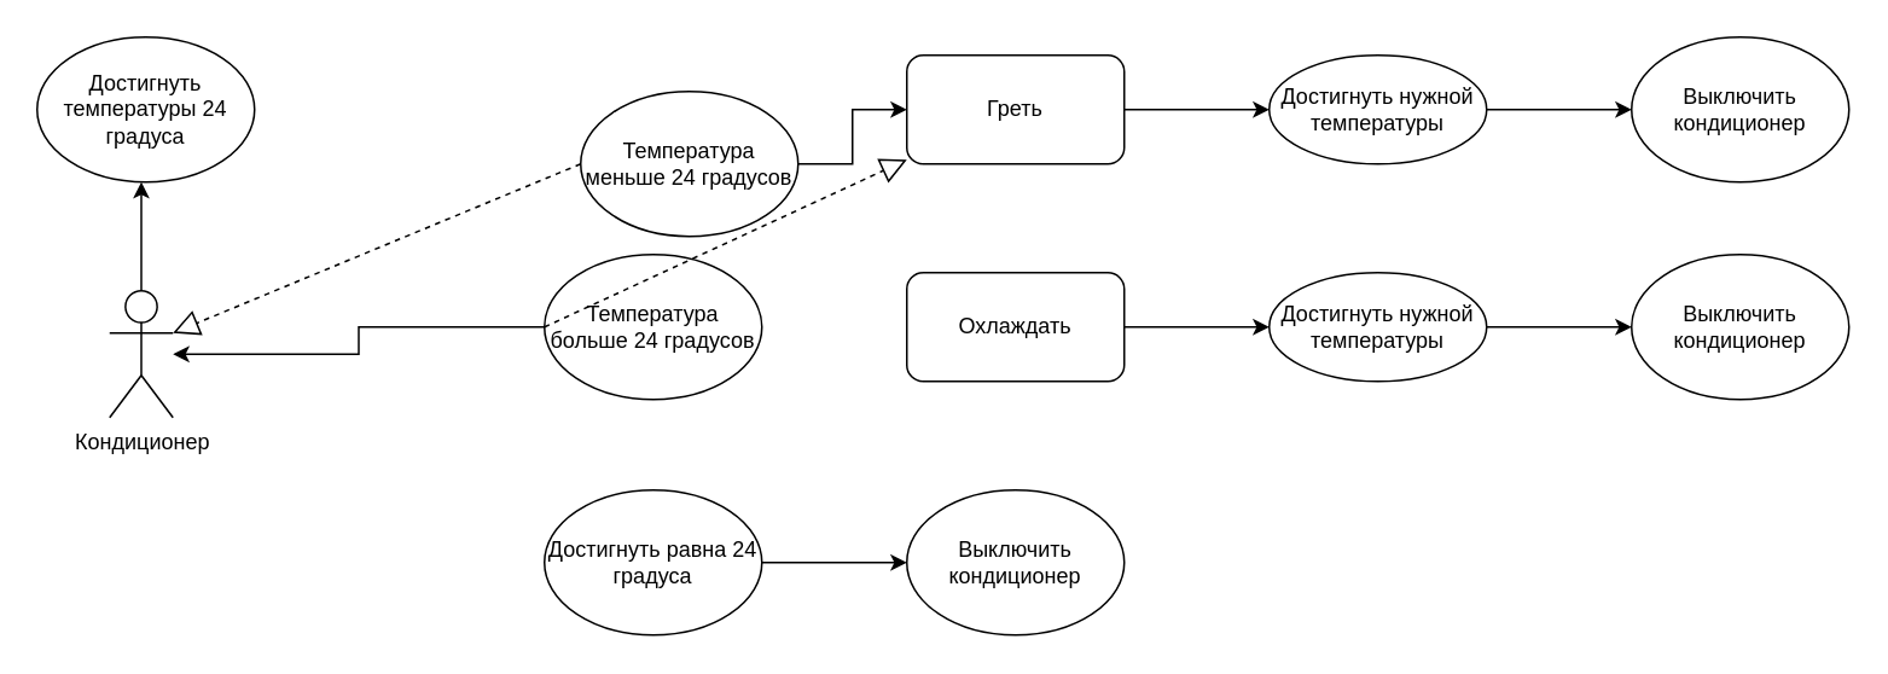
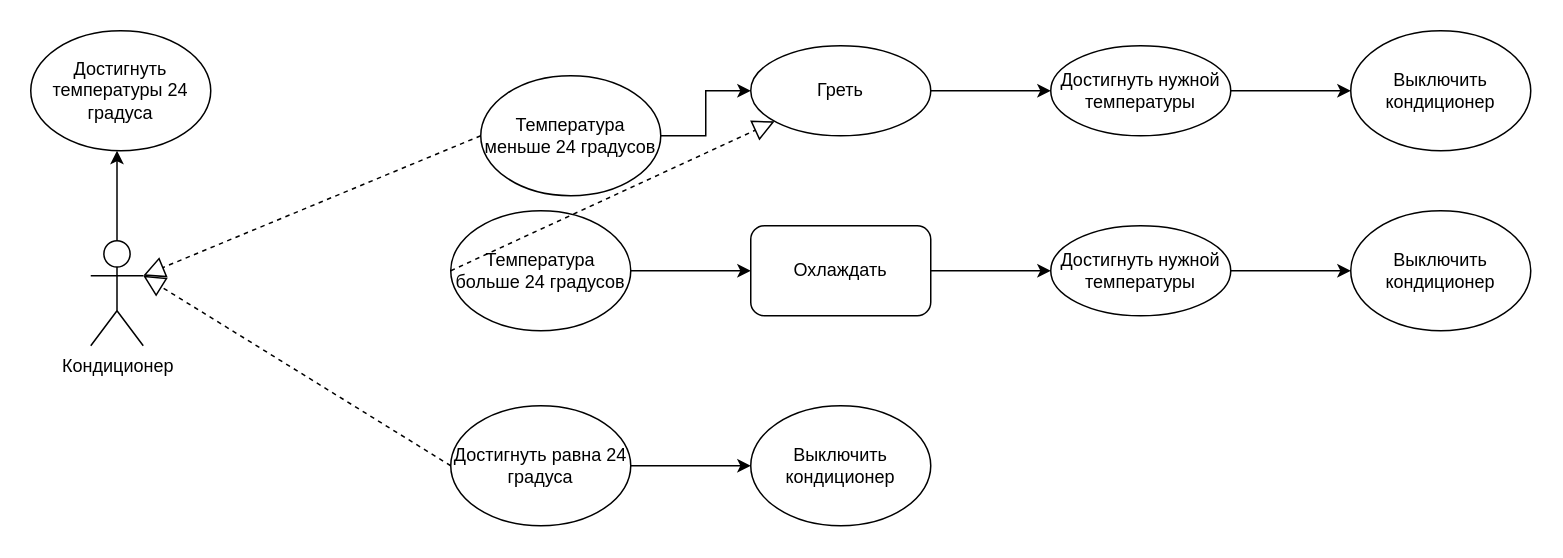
  <mxCell id="0" />
  <mxCell id="1" parent="0" />
  <mxCell id="2" style="edgeStyle=orthogonalEdgeStyle;rounded=0;orthogonalLoop=1;jettySize=auto;html=1;exitX=0.5;exitY=0;exitDx=0;exitDy=0;exitPerimeter=0;entryX=0.5;entryY=1;entryDx=0;entryDy=0;" edge="1" parent="1" source="3"><mxGeometry relative="1" as="geometry"><mxPoint x="77.5" y="100" as="targetPoint" /></mxGeometry></mxCell>
  <mxCell id="3" value="Кондиционер" style="shape=umlActor;verticalLabelPosition=bottom;verticalAlign=top;html=1;outlineConnect=0;" vertex="1" parent="1"><mxGeometry x="60" y="160" width="35" height="70" as="geometry" /></mxCell>
  <mxCell id="4" value="Достигнуть температуры 24 градуса" style="ellipse;whiteSpace=wrap;html=1;" vertex="1" parent="1"><mxGeometry x="20" y="20" width="120" height="80" as="geometry" /></mxCell>
  <mxCell id="5" value="" style="edgeStyle=orthogonalEdgeStyle;rounded=0;orthogonalLoop=1;jettySize=auto;html=1;" edge="1" parent="1" source="6" target="15"><mxGeometry relative="1" as="geometry" /></mxCell>
  <mxCell id="6" value="Температура меньше 24 градусов" style="ellipse;whiteSpace=wrap;html=1;verticalAlign=middle;" vertex="1" parent="1"><mxGeometry x="320" y="50" width="120" height="80" as="geometry" /></mxCell>
  <mxCell id="7" value="" style="endArrow=block;dashed=1;endFill=0;endSize=12;html=1;exitX=0;exitY=0.5;exitDx=0;exitDy=0;entryX=1;entryY=0.333;entryDx=0;entryDy=0;entryPerimeter=0;" edge="1" parent="1" source="6" target="3"><mxGeometry width="160" relative="1" as="geometry"><mxPoint x="310" y="240" as="sourcePoint" /><mxPoint x="470" y="240" as="targetPoint" /></mxGeometry></mxCell>
- <mxCell id="8" value="" style="edgeStyle=orthogonalEdgeStyle;rounded=0;orthogonalLoop=1;jettySize=auto;html=1;" edge="1" parent="1" source="9" target="3"><mxGeometry relative="1" as="geometry" /></mxCell>
+ <mxCell id="8" value="" style="edgeStyle=orthogonalEdgeStyle;rounded=0;orthogonalLoop=1;jettySize=auto;html=1;" edge="1" parent="1" source="9" target="16"><mxGeometry relative="1" as="geometry" /></mxCell>
  <mxCell id="9" value="Температура больше 24 градусов" style="ellipse;whiteSpace=wrap;html=1;verticalAlign=middle;" vertex="1" parent="1"><mxGeometry x="300" y="140" width="120" height="80" as="geometry" /></mxCell>
  <mxCell id="10" value="" style="endArrow=block;dashed=1;endFill=0;endSize=12;html=1;exitX=0;exitY=0.5;exitDx=0;exitDy=0;" edge="1" parent="1" source="9" target="15"><mxGeometry width="160" relative="1" as="geometry"><mxPoint x="310" y="230" as="sourcePoint" /><mxPoint x="100" y="180" as="targetPoint" /></mxGeometry></mxCell>
  <mxCell id="11" value="" style="edgeStyle=orthogonalEdgeStyle;rounded=0;orthogonalLoop=1;jettySize=auto;html=1;" edge="1" parent="1" source="12" target="17"><mxGeometry relative="1" as="geometry" /></mxCell>
  <mxCell id="12" value="Достигнуть равна 24 градуса" style="ellipse;whiteSpace=wrap;html=1;verticalAlign=middle;" vertex="1" parent="1"><mxGeometry x="300" y="270" width="120" height="80" as="geometry" /></mxCell>
+ <mxCell id="13" value="" style="endArrow=block;dashed=1;endFill=0;endSize=12;html=1;exitX=0;exitY=0.5;exitDx=0;exitDy=0;entryX=1;entryY=0.333;entryDx=0;entryDy=0;entryPerimeter=0;" edge="1" parent="1" source="12" target="3"><mxGeometry width="160" relative="1" as="geometry"><mxPoint x="310" y="230" as="sourcePoint" /><mxPoint x="470" y="230" as="targetPoint" /></mxGeometry></mxCell>
  <mxCell id="14" value="" style="edgeStyle=orthogonalEdgeStyle;rounded=0;orthogonalLoop=1;jettySize=auto;html=1;" edge="1" parent="1" source="15" target="19"><mxGeometry relative="1" as="geometry" /></mxCell>
- <mxCell id="15" value="Греть" style="whiteSpace=wrap;html=1;rounded=1;" vertex="1" parent="1"><mxGeometry x="500" y="30" width="120" height="60" as="geometry" /></mxCell>
+ <mxCell id="15" value="Греть" style="ellipse;whiteSpace=wrap;html=1;" vertex="1" parent="1"><mxGeometry x="500" y="30" width="120" height="60" as="geometry" /></mxCell>
  <mxCell id="16" value="Охлаждать" style="whiteSpace=wrap;html=1;rounded=1;" vertex="1" parent="1"><mxGeometry x="500" y="150" width="120" height="60" as="geometry" /></mxCell>
  <mxCell id="17" value="Выключить кондиционер" style="ellipse;whiteSpace=wrap;html=1;verticalAlign=middle;" vertex="1" parent="1"><mxGeometry x="500" y="270" width="120" height="80" as="geometry" /></mxCell>
  <mxCell id="18" style="edgeStyle=orthogonalEdgeStyle;rounded=0;orthogonalLoop=1;jettySize=auto;html=1;exitX=1;exitY=0.5;exitDx=0;exitDy=0;entryX=0;entryY=0.5;entryDx=0;entryDy=0;" edge="1" parent="1" source="19" target="23"><mxGeometry relative="1" as="geometry" /></mxCell>
  <mxCell id="19" value="Достигнуть нужной температуры" style="ellipse;whiteSpace=wrap;html=1;" vertex="1" parent="1"><mxGeometry x="700" y="30" width="120" height="60" as="geometry" /></mxCell>
  <mxCell id="20" style="edgeStyle=orthogonalEdgeStyle;rounded=0;orthogonalLoop=1;jettySize=auto;html=1;exitX=1;exitY=0.5;exitDx=0;exitDy=0;entryX=0;entryY=0.5;entryDx=0;entryDy=0;" edge="1" parent="1" source="21" target="24"><mxGeometry relative="1" as="geometry" /></mxCell>
  <mxCell id="21" value="Достигнуть нужной температуры" style="ellipse;whiteSpace=wrap;html=1;" vertex="1" parent="1"><mxGeometry x="700" y="150" width="120" height="60" as="geometry" /></mxCell>
  <mxCell id="22" value="" style="endArrow=classic;html=1;exitX=1;exitY=0.5;exitDx=0;exitDy=0;entryX=0;entryY=0.5;entryDx=0;entryDy=0;" edge="1" parent="1" source="16" target="21"><mxGeometry width="50" height="50" relative="1" as="geometry"><mxPoint x="370" y="240" as="sourcePoint" /><mxPoint x="420" y="190" as="targetPoint" /></mxGeometry></mxCell>
  <mxCell id="23" value="Выключить кондиционер" style="ellipse;whiteSpace=wrap;html=1;verticalAlign=middle;" vertex="1" parent="1"><mxGeometry x="900" y="20" width="120" height="80" as="geometry" /></mxCell>
  <mxCell id="24" value="Выключить кондиционер" style="ellipse;whiteSpace=wrap;html=1;verticalAlign=middle;" vertex="1" parent="1"><mxGeometry x="900" y="140" width="120" height="80" as="geometry" /></mxCell>
